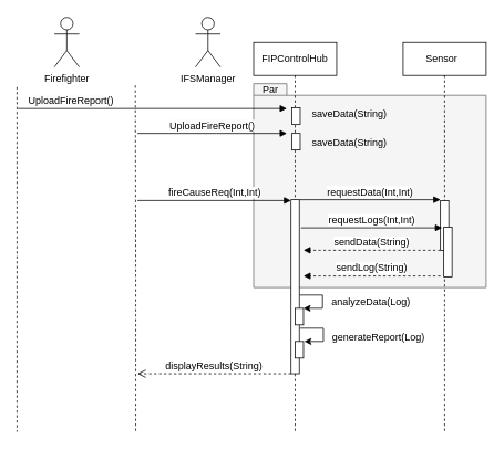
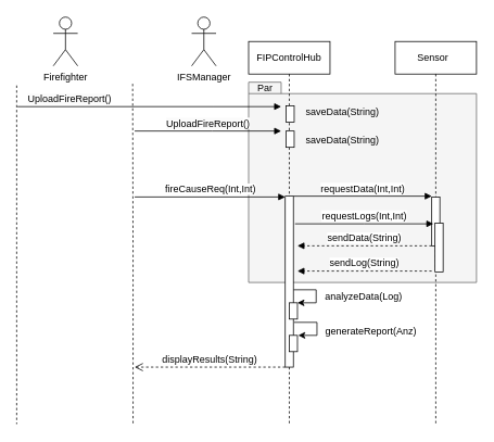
  <mxCell id="0" />
  <mxCell id="1" parent="0" />
  <mxCell id="2" value="" style="shape=folder;fontStyle=1;spacingTop=10;tabWidth=40;tabHeight=14;tabPosition=left;html=1;whiteSpace=wrap;fillColor=#f5f5f5;strokeColor=#666666;fontColor=#333333;" vertex="1" parent="1"><mxGeometry x="305" y="100" width="280" height="246" as="geometry" /></mxCell>
  <mxCell id="3" value="FIPControlHub " style="shape=umlLifeline;perimeter=lifelinePerimeter;whiteSpace=wrap;html=1;container=0;dropTarget=0;collapsible=0;recursiveResize=0;outlineConnect=0;portConstraint=eastwest;newEdgeStyle={&quot;edgeStyle&quot;:&quot;elbowEdgeStyle&quot;,&quot;elbow&quot;:&quot;vertical&quot;,&quot;curved&quot;:0,&quot;rounded&quot;:0};" parent="1" vertex="1"><mxGeometry x="305" y="50" width="100" height="470" as="geometry" /></mxCell>
  <mxCell id="4" style="edgeStyle=orthogonalEdgeStyle;rounded=0;orthogonalLoop=1;jettySize=auto;html=1;elbow=vertical;" parent="3" target="6" edge="1"><mxGeometry relative="1" as="geometry"><mxPoint x="110" y="305" as="targetPoint" /><mxPoint x="55" y="305" as="sourcePoint" /><Array as="points"><mxPoint x="83" y="305" /><mxPoint x="83" y="321" /></Array></mxGeometry></mxCell>
  <mxCell id="5" value="" style="html=1;points=[];perimeter=orthogonalPerimeter;outlineConnect=0;targetShapes=umlLifeline;portConstraint=eastwest;newEdgeStyle={&quot;edgeStyle&quot;:&quot;elbowEdgeStyle&quot;,&quot;elbow&quot;:&quot;vertical&quot;,&quot;curved&quot;:0,&quot;rounded&quot;:0};" parent="3" vertex="1"><mxGeometry x="45" y="190" width="10" height="210" as="geometry" /></mxCell>
  <mxCell id="6" value="" style="html=1;points=[];perimeter=orthogonalPerimeter;outlineConnect=0;targetShapes=umlLifeline;portConstraint=eastwest;newEdgeStyle={&quot;edgeStyle&quot;:&quot;elbowEdgeStyle&quot;,&quot;elbow&quot;:&quot;vertical&quot;,&quot;curved&quot;:0,&quot;rounded&quot;:0};" parent="3" vertex="1"><mxGeometry x="50" y="321" width="10" height="20" as="geometry" /></mxCell>
  <mxCell id="7" value="" style="html=1;points=[];perimeter=orthogonalPerimeter;outlineConnect=0;targetShapes=umlLifeline;portConstraint=eastwest;newEdgeStyle={&quot;edgeStyle&quot;:&quot;elbowEdgeStyle&quot;,&quot;elbow&quot;:&quot;vertical&quot;,&quot;curved&quot;:0,&quot;rounded&quot;:0};" parent="3" vertex="1"><mxGeometry x="50" y="361" width="10" height="20" as="geometry" /></mxCell>
  <mxCell id="8" value="" style="html=1;points=[];perimeter=orthogonalPerimeter;outlineConnect=0;targetShapes=umlLifeline;portConstraint=eastwest;newEdgeStyle={&quot;edgeStyle&quot;:&quot;elbowEdgeStyle&quot;,&quot;elbow&quot;:&quot;vertical&quot;,&quot;curved&quot;:0,&quot;rounded&quot;:0};" vertex="1" parent="3"><mxGeometry x="46" y="79" width="10" height="20" as="geometry" /></mxCell>
  <mxCell id="9" value="" style="html=1;points=[];perimeter=orthogonalPerimeter;outlineConnect=0;targetShapes=umlLifeline;portConstraint=eastwest;newEdgeStyle={&quot;edgeStyle&quot;:&quot;elbowEdgeStyle&quot;,&quot;elbow&quot;:&quot;vertical&quot;,&quot;curved&quot;:0,&quot;rounded&quot;:0};" vertex="1" parent="3"><mxGeometry x="46" y="110" width="10" height="20" as="geometry" /></mxCell>
  <mxCell id="10" value="&lt;font style=&quot;font-size: 12px;&quot;&gt;fireCauseReq(Int,Int)&lt;/font&gt;" style="html=1;verticalAlign=bottom;endArrow=block;edgeStyle=elbowEdgeStyle;elbow=vertical;curved=0;rounded=0;" parent="1" edge="1"><mxGeometry relative="1" as="geometry"><mxPoint x="165" y="241" as="sourcePoint" /><Array as="points"><mxPoint x="265" y="241" /></Array><mxPoint x="350" y="241" as="targetPoint" /></mxGeometry></mxCell>
  <mxCell id="11" value="&lt;font style=&quot;font-size: 12px;&quot;&gt;displayResults(String)&lt;/font&gt;" style="html=1;verticalAlign=bottom;endArrow=open;dashed=1;endSize=8;edgeStyle=elbowEdgeStyle;elbow=vertical;curved=0;rounded=0;" parent="1" edge="1"><mxGeometry relative="1" as="geometry"><mxPoint x="165" y="450" as="targetPoint" /><Array as="points"><mxPoint x="275" y="450" /></Array><mxPoint x="350" y="450" as="sourcePoint" /></mxGeometry></mxCell>
  <mxCell id="12" value="Sensor&amp;nbsp;&amp;nbsp;" style="shape=umlLifeline;perimeter=lifelinePerimeter;whiteSpace=wrap;html=1;container=0;dropTarget=0;collapsible=0;recursiveResize=0;outlineConnect=0;portConstraint=eastwest;newEdgeStyle={&quot;edgeStyle&quot;:&quot;elbowEdgeStyle&quot;,&quot;elbow&quot;:&quot;vertical&quot;,&quot;curved&quot;:0,&quot;rounded&quot;:0};" parent="1" vertex="1"><mxGeometry x="485" y="50" width="100" height="470" as="geometry" /></mxCell>
  <mxCell id="13" value="" style="html=1;points=[];perimeter=orthogonalPerimeter;outlineConnect=0;targetShapes=umlLifeline;portConstraint=eastwest;newEdgeStyle={&quot;edgeStyle&quot;:&quot;elbowEdgeStyle&quot;,&quot;elbow&quot;:&quot;vertical&quot;,&quot;curved&quot;:0,&quot;rounded&quot;:0};" parent="12" vertex="1"><mxGeometry x="45" y="191" width="10" height="60" as="geometry" /></mxCell>
  <mxCell id="14" value="" style="html=1;points=[];perimeter=orthogonalPerimeter;outlineConnect=0;targetShapes=umlLifeline;portConstraint=eastwest;newEdgeStyle={&quot;edgeStyle&quot;:&quot;elbowEdgeStyle&quot;,&quot;elbow&quot;:&quot;vertical&quot;,&quot;curved&quot;:0,&quot;rounded&quot;:0};" parent="12" vertex="1"><mxGeometry x="49" y="223" width="10" height="60" as="geometry" /></mxCell>
  <mxCell id="15" value="&lt;font style=&quot;font-size: 12px;&quot;&gt;sendData(String)&lt;/font&gt;" style="html=1;verticalAlign=bottom;endArrow=block;edgeStyle=elbowEdgeStyle;elbow=horizontal;curved=0;rounded=0;dashed=1;" parent="1" edge="1"><mxGeometry relative="1" as="geometry"><mxPoint x="530" y="301" as="sourcePoint" /><Array as="points"><mxPoint x="455" y="301" /></Array><mxPoint x="365" y="301" as="targetPoint" /></mxGeometry></mxCell>
  <mxCell id="16" value="&lt;font style=&quot;font-size: 12px;&quot;&gt;requestData(Int,Int)&lt;/font&gt;" style="html=1;verticalAlign=bottom;endArrow=block;edgeStyle=elbowEdgeStyle;elbow=vertical;curved=0;rounded=0;" parent="1" edge="1"><mxGeometry relative="1" as="geometry"><mxPoint x="360" y="240" as="sourcePoint" /><Array as="points"><mxPoint x="445" y="240" /></Array><mxPoint x="530" y="240" as="targetPoint" /></mxGeometry></mxCell>
  <mxCell id="17" value="&lt;font style=&quot;font-size: 12px;&quot;&gt;sendLog(String)&lt;/font&gt;" style="html=1;verticalAlign=bottom;endArrow=block;edgeStyle=elbowEdgeStyle;elbow=vertical;curved=0;rounded=0;dashed=1;" parent="1" edge="1"><mxGeometry relative="1" as="geometry"><mxPoint x="530" y="332" as="sourcePoint" /><Array as="points"><mxPoint x="455" y="332" /></Array><mxPoint x="365" y="332" as="targetPoint" /></mxGeometry></mxCell>
  <mxCell id="18" value="analyzeData(Log)" style="text;html=1;align=center;verticalAlign=middle;resizable=0;points=[];autosize=1;strokeColor=none;fillColor=none;" parent="1" vertex="1"><mxGeometry x="386" y="349" width="120" height="30" as="geometry" /></mxCell>
  <mxCell id="19" style="edgeStyle=orthogonalEdgeStyle;rounded=0;orthogonalLoop=1;jettySize=auto;html=1;elbow=vertical;" parent="1" edge="1"><mxGeometry relative="1" as="geometry"><mxPoint x="366" y="411" as="targetPoint" /><mxPoint x="361" y="395" as="sourcePoint" /><Array as="points"><mxPoint x="389" y="395" /><mxPoint x="389" y="411" /></Array></mxGeometry></mxCell>
- <mxCell id="20" value="&lt;span style=&quot;padding: 0px; margin: 0px;&quot;&gt;generateReport&lt;/span&gt;&lt;span style=&quot;text-align: left;&quot;&gt;(Log)&lt;/span&gt;" style="text;html=1;align=center;verticalAlign=middle;resizable=0;points=[];autosize=1;strokeColor=none;fillColor=none;" parent="1" vertex="1"><mxGeometry x="385" y="391" width="140" height="30" as="geometry" /></mxCell>
+ <mxCell id="20" value="&lt;span style=&quot;padding: 0px; margin: 0px;&quot;&gt;generateReport&lt;/span&gt;&lt;span style=&quot;text-align: left;&quot;&gt;(Anz)&lt;/span&gt;" style="text;html=1;align=center;verticalAlign=middle;resizable=0;points=[];autosize=1;strokeColor=none;fillColor=none;" parent="1" vertex="1"><mxGeometry x="385" y="391" width="140" height="30" as="geometry" /></mxCell>
  <mxCell id="21" style="edgeStyle=orthogonalEdgeStyle;rounded=0;orthogonalLoop=1;jettySize=auto;html=1;dashed=1;endArrow=none;endFill=0;" edge="1" parent="1"><mxGeometry relative="1" as="geometry"><mxPoint x="20" y="520" as="targetPoint" /><mxPoint x="20" y="104" as="sourcePoint" /></mxGeometry></mxCell>
  <mxCell id="22" value="Firefighter" style="shape=umlActor;verticalLabelPosition=bottom;verticalAlign=top;html=1;outlineConnect=0;" vertex="1" parent="1"><mxGeometry x="65" y="20" width="30" height="60" as="geometry" /></mxCell>
  <mxCell id="23" value="&lt;span style=&quot;text-wrap: wrap;&quot;&gt;IFSManager&lt;/span&gt;" style="shape=umlActor;verticalLabelPosition=bottom;verticalAlign=top;html=1;outlineConnect=0;" vertex="1" parent="1"><mxGeometry x="235" y="20" width="30" height="60" as="geometry" /></mxCell>
  <mxCell id="24" value="" style="edgeStyle=orthogonalEdgeStyle;rounded=0;orthogonalLoop=1;jettySize=auto;html=1;dashed=1;endArrow=none;endFill=0;" edge="1" parent="1"><mxGeometry relative="1" as="geometry"><mxPoint x="163" y="520" as="targetPoint" /><mxPoint x="162.5" y="102" as="sourcePoint" /></mxGeometry></mxCell>
  <mxCell id="25" value="&lt;font style=&quot;font-size: 12px;&quot;&gt;&lt;span style=&quot;text-align: left; background-color: rgb(251, 251, 251);&quot;&gt;UploadFireReport&lt;/span&gt;()&lt;/font&gt;" style="html=1;verticalAlign=bottom;endArrow=block;edgeStyle=elbowEdgeStyle;elbow=vertical;curved=0;rounded=0;" edge="1" parent="1"><mxGeometry x="-0.606" relative="1" as="geometry"><mxPoint x="21" y="130" as="sourcePoint" /><Array as="points"><mxPoint x="261" y="130" /></Array><mxPoint x="345" y="130" as="targetPoint" /><mxPoint as="offset" /></mxGeometry></mxCell>
  <mxCell id="26" value="saveData(String)" style="text;html=1;align=center;verticalAlign=middle;resizable=0;points=[];autosize=1;strokeColor=none;fillColor=none;" vertex="1" parent="1"><mxGeometry x="365" y="122" width="110" height="30" as="geometry" /></mxCell>
  <mxCell id="27" value="&lt;font style=&quot;font-size: 12px;&quot;&gt;&lt;span style=&quot;text-align: left; background-color: rgb(251, 251, 251);&quot;&gt;UploadFireReport&lt;/span&gt;()&lt;/font&gt;" style="html=1;verticalAlign=bottom;endArrow=block;edgeStyle=elbowEdgeStyle;elbow=vertical;curved=0;rounded=0;" edge="1" parent="1"><mxGeometry x="0.005" relative="1" as="geometry"><mxPoint x="165" y="160" as="sourcePoint" /><Array as="points"><mxPoint x="260" y="160" /></Array><mxPoint x="345" y="160" as="targetPoint" /><mxPoint as="offset" /></mxGeometry></mxCell>
  <mxCell id="28" value="saveData(String)" style="text;html=1;align=center;verticalAlign=middle;resizable=0;points=[];autosize=1;strokeColor=none;fillColor=none;" vertex="1" parent="1"><mxGeometry x="365" y="157" width="110" height="30" as="geometry" /></mxCell>
  <mxCell id="29" value="Par" style="text;html=1;align=center;verticalAlign=middle;resizable=0;points=[];autosize=1;strokeColor=none;fillColor=none;" vertex="1" parent="1"><mxGeometry x="305" y="93" width="40" height="30" as="geometry" /></mxCell>
  <mxCell id="30" value="&lt;font style=&quot;font-size: 12px;&quot;&gt;requestLogs(Int,Int)&lt;/font&gt;" style="html=1;verticalAlign=bottom;endArrow=block;edgeStyle=elbowEdgeStyle;elbow=vertical;curved=0;rounded=0;" edge="1" parent="1"><mxGeometry relative="1" as="geometry"><mxPoint x="362" y="274" as="sourcePoint" /><Array as="points"><mxPoint x="447" y="274" /></Array><mxPoint x="532" y="274" as="targetPoint" /></mxGeometry></mxCell>
